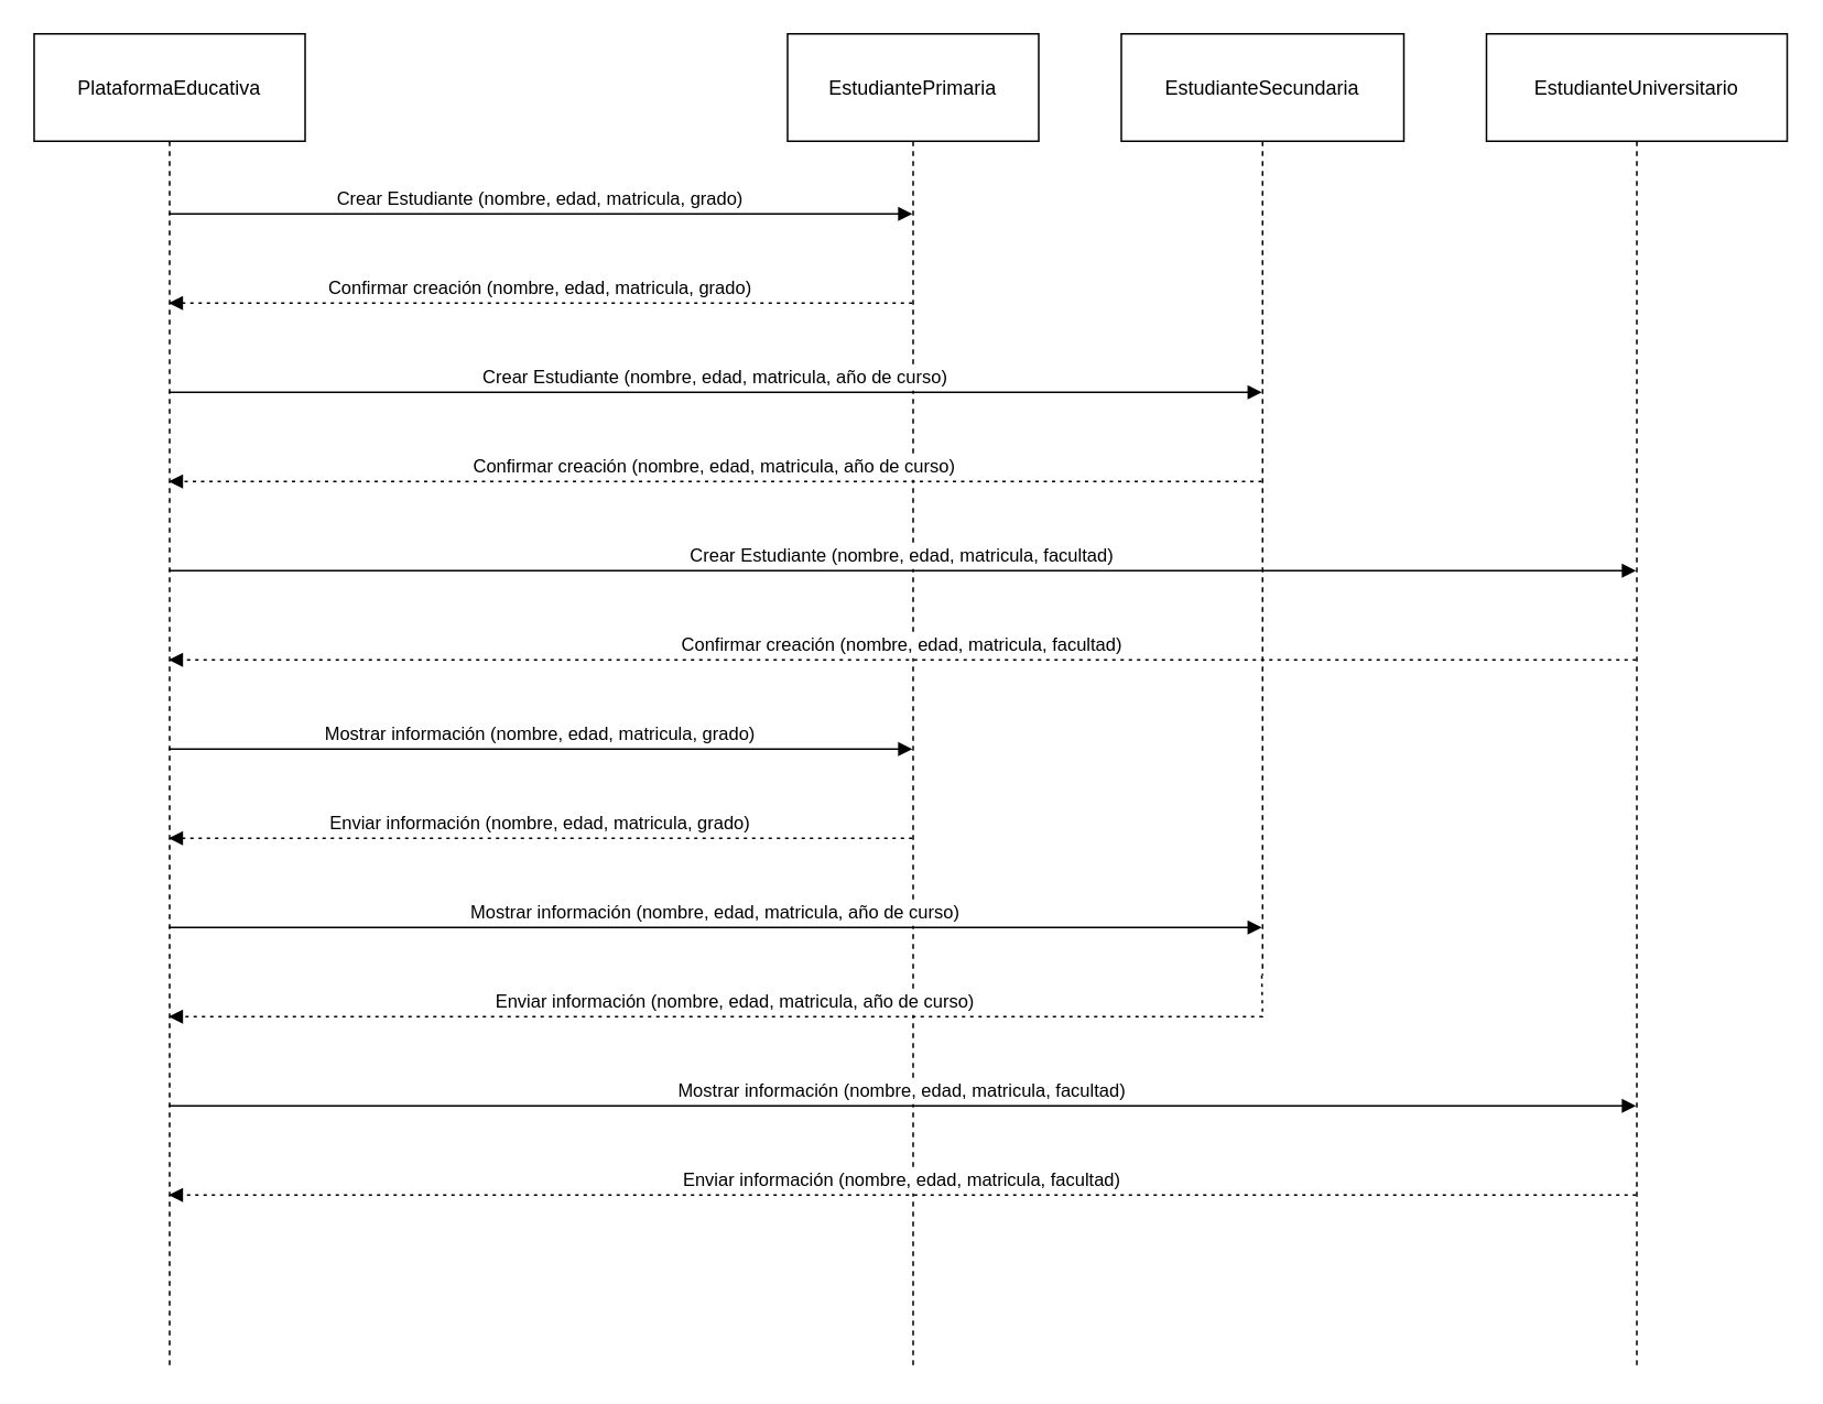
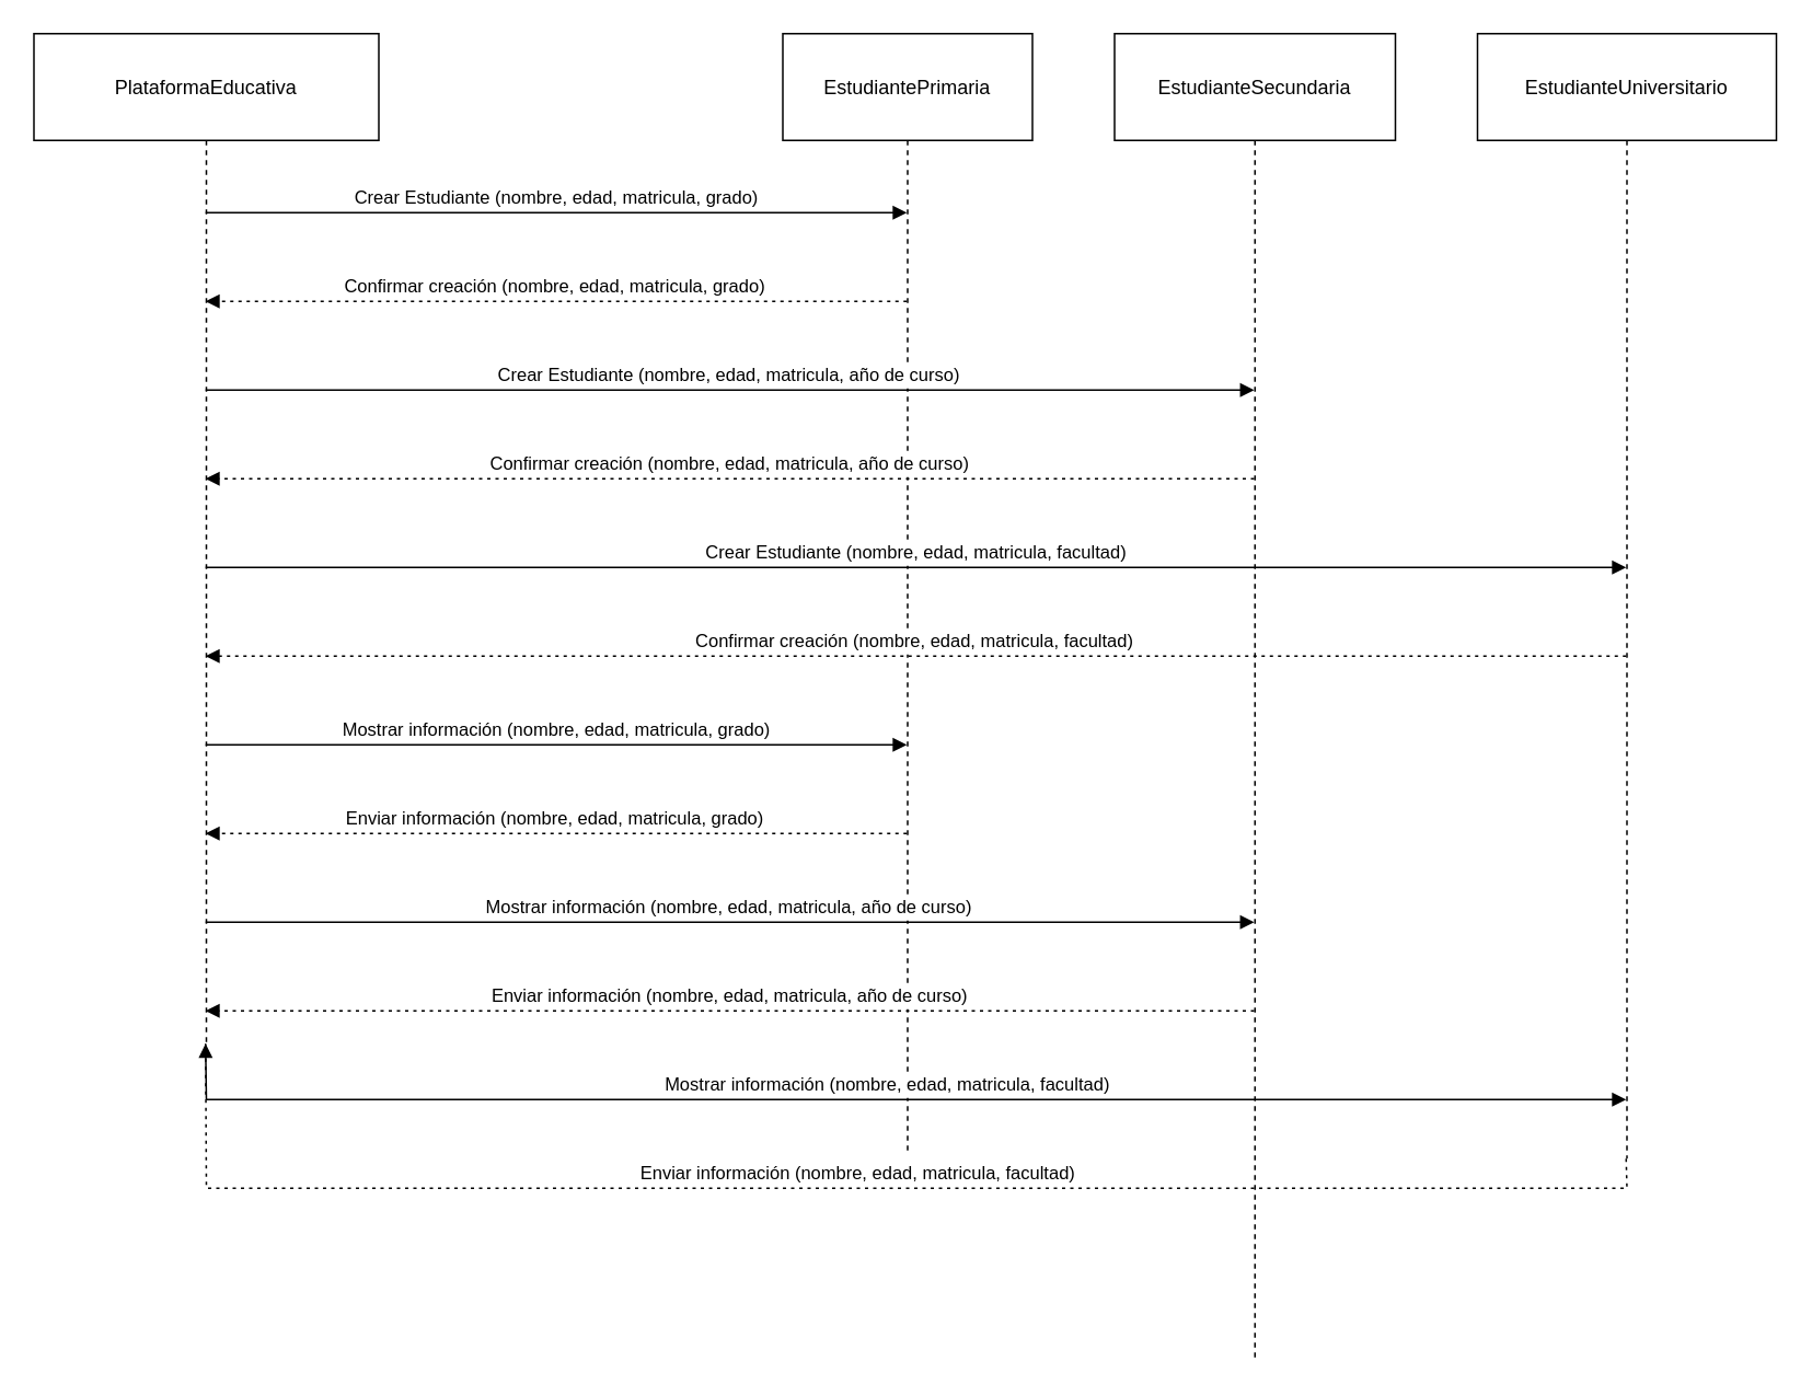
  <mxCell id="0" />
  <mxCell id="1" parent="0" />
- <mxCell id="2" value="PlataformaEducativa" style="shape=umlLifeline;perimeter=lifelinePerimeter;whiteSpace=wrap;container=1;dropTarget=0;collapsible=0;recursiveResize=0;outlineConnect=0;portConstraint=eastwest;newEdgeStyle={&quot;edgeStyle&quot;:&quot;elbowEdgeStyle&quot;,&quot;elbow&quot;:&quot;vertical&quot;,&quot;curved&quot;:0,&quot;rounded&quot;:0};size=65;" parent="1" vertex="1"><mxGeometry width="164" height="808" as="geometry" x="20" y="20" /></mxCell>
- <mxCell id="3" value="EstudiantePrimaria" style="shape=umlLifeline;perimeter=lifelinePerimeter;whiteSpace=wrap;container=1;dropTarget=0;collapsible=0;recursiveResize=0;outlineConnect=0;portConstraint=eastwest;newEdgeStyle={&quot;edgeStyle&quot;:&quot;elbowEdgeStyle&quot;,&quot;elbow&quot;:&quot;vertical&quot;,&quot;curved&quot;:0,&quot;rounded&quot;:0};size=65;" parent="1" vertex="1"><mxGeometry x="476" width="152" height="808" as="geometry" y="20" /></mxCell>
- <mxCell id="4" value="EstudianteSecundaria" style="shape=umlLifeline;perimeter=lifelinePerimeter;whiteSpace=wrap;container=1;dropTarget=0;collapsible=0;recursiveResize=0;outlineConnect=0;portConstraint=eastwest;newEdgeStyle={&quot;edgeStyle&quot;:&quot;elbowEdgeStyle&quot;,&quot;elbow&quot;:&quot;vertical&quot;,&quot;curved&quot;:0,&quot;rounded&quot;:0};size=65;" parent="1" vertex="1"><mxGeometry x="678" y="20" width="171" height="570" as="geometry" /></mxCell>
- <mxCell id="5" value="EstudianteUniversitario" style="shape=umlLifeline;perimeter=lifelinePerimeter;whiteSpace=wrap;container=1;dropTarget=0;collapsible=0;recursiveResize=0;outlineConnect=0;portConstraint=eastwest;newEdgeStyle={&quot;edgeStyle&quot;:&quot;elbowEdgeStyle&quot;,&quot;elbow&quot;:&quot;vertical&quot;,&quot;curved&quot;:0,&quot;rounded&quot;:0};size=65;" parent="1" vertex="1"><mxGeometry x="899" width="182" height="808" as="geometry" y="20" /></mxCell>
+ <mxCell id="2" value="PlataformaEducativa" style="shape=umlLifeline;perimeter=lifelinePerimeter;whiteSpace=wrap;container=1;dropTarget=0;collapsible=0;recursiveResize=0;outlineConnect=0;portConstraint=eastwest;newEdgeStyle={&quot;edgeStyle&quot;:&quot;elbowEdgeStyle&quot;,&quot;elbow&quot;:&quot;vertical&quot;,&quot;curved&quot;:0,&quot;rounded&quot;:0};size=65;" parent="1" vertex="1"><mxGeometry x="20" y="20" width="210" height="615" as="geometry" /></mxCell>
+ <mxCell id="3" value="EstudiantePrimaria" style="shape=umlLifeline;perimeter=lifelinePerimeter;whiteSpace=wrap;container=1;dropTarget=0;collapsible=0;recursiveResize=0;outlineConnect=0;portConstraint=eastwest;newEdgeStyle={&quot;edgeStyle&quot;:&quot;elbowEdgeStyle&quot;,&quot;elbow&quot;:&quot;vertical&quot;,&quot;curved&quot;:0,&quot;rounded&quot;:0};size=65;" parent="1" vertex="1"><mxGeometry x="476" y="20" width="152" height="680" as="geometry" /></mxCell>
+ <mxCell id="4" value="EstudianteSecundaria" style="shape=umlLifeline;perimeter=lifelinePerimeter;whiteSpace=wrap;container=1;dropTarget=0;collapsible=0;recursiveResize=0;outlineConnect=0;portConstraint=eastwest;newEdgeStyle={&quot;edgeStyle&quot;:&quot;elbowEdgeStyle&quot;,&quot;elbow&quot;:&quot;vertical&quot;,&quot;curved&quot;:0,&quot;rounded&quot;:0};size=65;" parent="1" vertex="1"><mxGeometry x="678" width="171" height="808" as="geometry" y="20" /></mxCell>
+ <mxCell id="5" value="EstudianteUniversitario" style="shape=umlLifeline;perimeter=lifelinePerimeter;whiteSpace=wrap;container=1;dropTarget=0;collapsible=0;recursiveResize=0;outlineConnect=0;portConstraint=eastwest;newEdgeStyle={&quot;edgeStyle&quot;:&quot;elbowEdgeStyle&quot;,&quot;elbow&quot;:&quot;vertical&quot;,&quot;curved&quot;:0,&quot;rounded&quot;:0};size=65;" parent="1" vertex="1"><mxGeometry x="899" y="20" width="182" height="685" as="geometry" /></mxCell>
  <mxCell id="6" value="Crear Estudiante (nombre, edad, matricula, grado)" style="verticalAlign=bottom;edgeStyle=elbowEdgeStyle;elbow=vertical;curved=0;rounded=0;endArrow=block;" parent="1" source="2" target="3" edge="1"><mxGeometry relative="1" as="geometry"><Array as="points"><mxPoint x="336" y="129" /></Array></mxGeometry></mxCell>
  <mxCell id="7" value="Confirmar creación (nombre, edad, matricula, grado)" style="verticalAlign=bottom;edgeStyle=elbowEdgeStyle;elbow=vertical;curved=0;rounded=0;dashed=1;dashPattern=2 3;endArrow=block;" parent="1" source="3" target="2" edge="1"><mxGeometry relative="1" as="geometry"><Array as="points"><mxPoint x="339" y="183" /></Array></mxGeometry></mxCell>
  <mxCell id="8" value="Crear Estudiante (nombre, edad, matricula, año de curso)" style="verticalAlign=bottom;edgeStyle=elbowEdgeStyle;elbow=vertical;curved=0;rounded=0;endArrow=block;" parent="1" source="2" target="4" edge="1"><mxGeometry relative="1" as="geometry"><Array as="points"><mxPoint x="441" y="237" /></Array></mxGeometry></mxCell>
  <mxCell id="9" value="Confirmar creación (nombre, edad, matricula, año de curso)" style="verticalAlign=bottom;edgeStyle=elbowEdgeStyle;elbow=vertical;curved=0;rounded=0;dashed=1;dashPattern=2 3;endArrow=block;" parent="1" source="4" target="2" edge="1"><mxGeometry relative="1" as="geometry"><Array as="points"><mxPoint x="444" y="291" /></Array></mxGeometry></mxCell>
  <mxCell id="10" value="Crear Estudiante (nombre, edad, matricula, facultad)" style="verticalAlign=bottom;edgeStyle=elbowEdgeStyle;elbow=vertical;curved=0;rounded=0;endArrow=block;" parent="1" source="2" target="5" edge="1"><mxGeometry relative="1" as="geometry"><Array as="points"><mxPoint x="555" y="345" /></Array></mxGeometry></mxCell>
  <mxCell id="11" value="Confirmar creación (nombre, edad, matricula, facultad)" style="verticalAlign=bottom;edgeStyle=elbowEdgeStyle;elbow=vertical;curved=0;rounded=0;dashed=1;dashPattern=2 3;endArrow=block;" parent="1" source="5" target="2" edge="1"><mxGeometry relative="1" as="geometry"><Array as="points"><mxPoint x="558" y="399" /></Array></mxGeometry></mxCell>
  <mxCell id="12" value="Mostrar información (nombre, edad, matricula, grado)" style="verticalAlign=bottom;edgeStyle=elbowEdgeStyle;elbow=vertical;curved=0;rounded=0;endArrow=block;" parent="1" source="2" target="3" edge="1"><mxGeometry relative="1" as="geometry"><Array as="points"><mxPoint x="336" y="453" /></Array></mxGeometry></mxCell>
  <mxCell id="13" value="Enviar información (nombre, edad, matricula, grado)" style="verticalAlign=bottom;edgeStyle=elbowEdgeStyle;elbow=vertical;curved=0;rounded=0;dashed=1;dashPattern=2 3;endArrow=block;" parent="1" source="3" target="2" edge="1"><mxGeometry relative="1" as="geometry"><Array as="points"><mxPoint x="339" y="507" /></Array></mxGeometry></mxCell>
  <mxCell id="14" value="Mostrar información (nombre, edad, matricula, año de curso)" style="verticalAlign=bottom;edgeStyle=elbowEdgeStyle;elbow=vertical;curved=0;rounded=0;endArrow=block;" parent="1" source="2" target="4" edge="1"><mxGeometry relative="1" as="geometry"><Array as="points"><mxPoint x="441" y="561" /></Array></mxGeometry></mxCell>
  <mxCell id="15" value="Enviar información (nombre, edad, matricula, año de curso)" style="verticalAlign=bottom;edgeStyle=elbowEdgeStyle;elbow=vertical;curved=0;rounded=0;dashed=1;dashPattern=2 3;endArrow=block;" parent="1" source="4" target="2" edge="1"><mxGeometry relative="1" as="geometry"><Array as="points"><mxPoint x="444" y="615" /></Array></mxGeometry></mxCell>
  <mxCell id="16" value="Mostrar información (nombre, edad, matricula, facultad)" style="verticalAlign=bottom;edgeStyle=elbowEdgeStyle;elbow=vertical;curved=0;rounded=0;endArrow=block;" parent="1" source="2" target="5" edge="1"><mxGeometry relative="1" as="geometry"><Array as="points"><mxPoint x="555" y="669" /></Array></mxGeometry></mxCell>
  <mxCell id="17" value="Enviar información (nombre, edad, matricula, facultad)" style="verticalAlign=bottom;edgeStyle=elbowEdgeStyle;elbow=vertical;curved=0;rounded=0;dashed=1;dashPattern=2 3;endArrow=block;" parent="1" source="5" target="2" edge="1"><mxGeometry relative="1" as="geometry"><Array as="points"><mxPoint x="558" y="723" /></Array></mxGeometry></mxCell>
